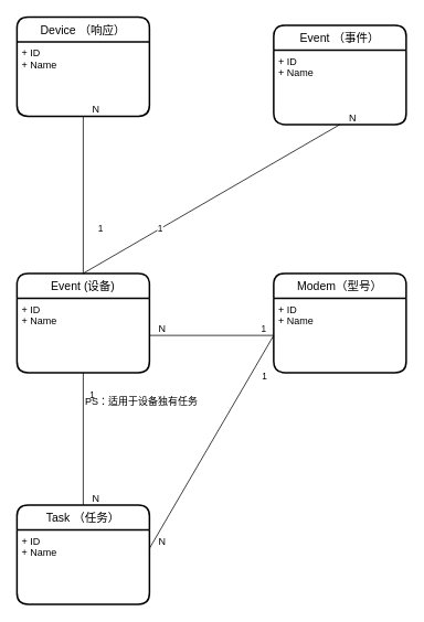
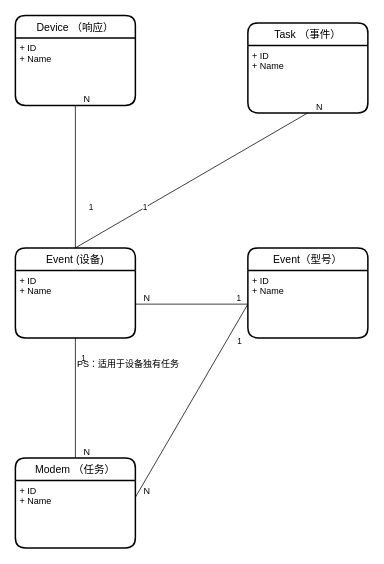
  <mxCell id="0" />
  <mxCell id="1" parent="0" />
  <mxCell id="2" value="Event (设备)" style="swimlane;childLayout=stackLayout;horizontal=1;startSize=30;horizontalStack=0;rounded=1;fontSize=14;fontStyle=0;strokeWidth=2;resizeParent=0;resizeLast=1;shadow=0;dashed=0;align=center;" vertex="1" parent="1"><mxGeometry x="20" y="330" width="160" height="120" as="geometry" /></mxCell>
  <mxCell id="3" value="+ ID&#10;+ Name" style="align=left;strokeColor=none;fillColor=none;spacingLeft=4;fontSize=12;verticalAlign=top;resizable=0;rotatable=0;part=1;" vertex="1" parent="2"><mxGeometry y="30" width="160" height="90" as="geometry" /></mxCell>
- <mxCell id="4" value="Modem（型号）" style="swimlane;childLayout=stackLayout;horizontal=1;startSize=30;horizontalStack=0;rounded=1;fontSize=14;fontStyle=0;strokeWidth=2;resizeParent=0;resizeLast=1;shadow=0;dashed=0;align=center;" vertex="1" parent="1"><mxGeometry x="330" y="330" width="160" height="120" as="geometry" /></mxCell>
+ <mxCell id="4" value="Event（型号）" style="swimlane;childLayout=stackLayout;horizontal=1;startSize=30;horizontalStack=0;rounded=1;fontSize=14;fontStyle=0;strokeWidth=2;resizeParent=0;resizeLast=1;shadow=0;dashed=0;align=center;" vertex="1" parent="1"><mxGeometry x="330" y="330" width="160" height="120" as="geometry" /></mxCell>
  <mxCell id="5" value="+ ID&#10;+ Name" style="align=left;strokeColor=none;fillColor=none;spacingLeft=4;fontSize=12;verticalAlign=top;resizable=0;rotatable=0;part=1;" vertex="1" parent="4"><mxGeometry y="30" width="160" height="90" as="geometry" /></mxCell>
- <mxCell id="6" value="Task （任务）" style="swimlane;childLayout=stackLayout;horizontal=1;startSize=30;horizontalStack=0;rounded=1;fontSize=14;fontStyle=0;strokeWidth=2;resizeParent=0;resizeLast=1;shadow=0;dashed=0;align=center;" vertex="1" parent="1"><mxGeometry x="20" y="610" width="160" height="120" as="geometry" /></mxCell>
+ <mxCell id="6" value="Modem （任务）" style="swimlane;childLayout=stackLayout;horizontal=1;startSize=30;horizontalStack=0;rounded=1;fontSize=14;fontStyle=0;strokeWidth=2;resizeParent=0;resizeLast=1;shadow=0;dashed=0;align=center;" vertex="1" parent="1"><mxGeometry x="20" y="610" width="160" height="120" as="geometry" /></mxCell>
  <mxCell id="7" value="+ ID&#10;+ Name" style="align=left;strokeColor=none;fillColor=none;spacingLeft=4;fontSize=12;verticalAlign=top;resizable=0;rotatable=0;part=1;" vertex="1" parent="6"><mxGeometry y="30" width="160" height="90" as="geometry" /></mxCell>
  <mxCell id="8" value="Device （响应）" style="swimlane;childLayout=stackLayout;horizontal=1;startSize=30;horizontalStack=0;rounded=1;fontSize=14;fontStyle=0;strokeWidth=2;resizeParent=0;resizeLast=1;shadow=0;dashed=0;align=center;" vertex="1" parent="1"><mxGeometry x="20" y="20" width="160" height="120" as="geometry" /></mxCell>
  <mxCell id="9" value="+ ID&#10;+ Name" style="align=left;strokeColor=none;fillColor=none;spacingLeft=4;fontSize=12;verticalAlign=top;resizable=0;rotatable=0;part=1;" vertex="1" parent="8"><mxGeometry y="30" width="160" height="90" as="geometry" /></mxCell>
- <mxCell id="10" value="Event （事件）" style="swimlane;childLayout=stackLayout;horizontal=1;startSize=30;horizontalStack=0;rounded=1;fontSize=14;fontStyle=0;strokeWidth=2;resizeParent=0;resizeLast=1;shadow=0;dashed=0;align=center;" vertex="1" parent="1"><mxGeometry x="330" y="30" width="160" height="120" as="geometry" /></mxCell>
+ <mxCell id="10" value="Task （事件）" style="swimlane;childLayout=stackLayout;horizontal=1;startSize=30;horizontalStack=0;rounded=1;fontSize=14;fontStyle=0;strokeWidth=2;resizeParent=0;resizeLast=1;shadow=0;dashed=0;align=center;" vertex="1" parent="1"><mxGeometry x="330" y="30" width="160" height="120" as="geometry" /></mxCell>
  <mxCell id="11" value="+ ID&#10;+ Name" style="align=left;strokeColor=none;fillColor=none;spacingLeft=4;fontSize=12;verticalAlign=top;resizable=0;rotatable=0;part=1;" vertex="1" parent="10"><mxGeometry y="30" width="160" height="90" as="geometry" /></mxCell>
  <mxCell id="12" value="" style="endArrow=none;html=1;rounded=0;exitX=0;exitY=0.5;exitDx=0;exitDy=0;entryX=1;entryY=0.5;entryDx=0;entryDy=0;" edge="1" parent="1" source="5" target="3"><mxGeometry relative="1" as="geometry"><mxPoint x="480" y="510" as="sourcePoint" /><mxPoint x="160" y="520" as="targetPoint" /></mxGeometry></mxCell>
  <mxCell id="13" value="N" style="resizable=0;html=1;align=right;verticalAlign=bottom;" connectable="0" vertex="1" parent="12"><mxGeometry x="1" relative="1" as="geometry"><mxPoint x="20" as="offset" /></mxGeometry></mxCell>
  <mxCell id="14" value="1" style="edgeLabel;html=1;align=center;verticalAlign=middle;resizable=0;points=[];" vertex="1" connectable="0" parent="12"><mxGeometry x="-0.537" y="2" relative="1" as="geometry"><mxPoint x="22" y="-11" as="offset" /></mxGeometry></mxCell>
  <mxCell id="15" value="" style="endArrow=none;html=1;rounded=0;exitX=0;exitY=0.5;exitDx=0;exitDy=0;entryX=1;entryY=0.25;entryDx=0;entryDy=0;" edge="1" parent="1" source="5" target="7"><mxGeometry relative="1" as="geometry"><mxPoint x="340" y="415" as="sourcePoint" /><mxPoint x="190" y="415" as="targetPoint" /></mxGeometry></mxCell>
  <mxCell id="16" value="N" style="resizable=0;html=1;align=right;verticalAlign=bottom;" connectable="0" vertex="1" parent="15"><mxGeometry x="1" relative="1" as="geometry"><mxPoint x="20" as="offset" /></mxGeometry></mxCell>
  <mxCell id="17" value="1" style="edgeLabel;html=1;align=center;verticalAlign=middle;resizable=0;points=[];" vertex="1" connectable="0" parent="15"><mxGeometry x="-0.537" y="2" relative="1" as="geometry"><mxPoint x="22" y="-11" as="offset" /></mxGeometry></mxCell>
  <mxCell id="18" value="" style="endArrow=none;html=1;rounded=0;exitX=0.5;exitY=1;exitDx=0;exitDy=0;entryX=0.5;entryY=0;entryDx=0;entryDy=0;" edge="1" parent="1" source="3" target="6"><mxGeometry relative="1" as="geometry"><mxPoint x="340" y="415" as="sourcePoint" /><mxPoint x="190" y="672.5" as="targetPoint" /></mxGeometry></mxCell>
  <mxCell id="19" value="N" style="resizable=0;html=1;align=right;verticalAlign=bottom;" connectable="0" vertex="1" parent="18"><mxGeometry x="1" relative="1" as="geometry"><mxPoint x="20" as="offset" /></mxGeometry></mxCell>
  <mxCell id="20" value="1" style="edgeLabel;html=1;align=center;verticalAlign=middle;resizable=0;points=[];" vertex="1" connectable="0" parent="18"><mxGeometry x="-0.537" y="2" relative="1" as="geometry"><mxPoint x="8" y="-11" as="offset" /></mxGeometry></mxCell>
  <mxCell id="21" value="PS：适用于设备独有任务" style="text;html=1;align=center;verticalAlign=middle;resizable=0;points=[];autosize=1;strokeColor=none;fillColor=none;" vertex="1" parent="1"><mxGeometry x="95" y="475" width="150" height="20" as="geometry" /></mxCell>
  <mxCell id="22" value="" style="endArrow=none;html=1;rounded=0;exitX=0.5;exitY=0;exitDx=0;exitDy=0;entryX=0.5;entryY=1;entryDx=0;entryDy=0;" edge="1" parent="1" source="2" target="9"><mxGeometry relative="1" as="geometry"><mxPoint x="340" y="415" as="sourcePoint" /><mxPoint x="190" y="415" as="targetPoint" /></mxGeometry></mxCell>
  <mxCell id="23" value="N" style="resizable=0;html=1;align=right;verticalAlign=bottom;" connectable="0" vertex="1" parent="22"><mxGeometry x="1" relative="1" as="geometry"><mxPoint x="20" as="offset" /></mxGeometry></mxCell>
  <mxCell id="24" value="1" style="edgeLabel;html=1;align=center;verticalAlign=middle;resizable=0;points=[];" vertex="1" connectable="0" parent="22"><mxGeometry x="-0.537" y="2" relative="1" as="geometry"><mxPoint x="22" y="-11" as="offset" /></mxGeometry></mxCell>
  <mxCell id="25" value="" style="endArrow=none;html=1;rounded=0;entryX=0.5;entryY=1;entryDx=0;entryDy=0;" edge="1" parent="1" target="11"><mxGeometry relative="1" as="geometry"><mxPoint x="100" y="330" as="sourcePoint" /><mxPoint x="110" y="150" as="targetPoint" /></mxGeometry></mxCell>
  <mxCell id="26" value="N" style="resizable=0;html=1;align=right;verticalAlign=bottom;" connectable="0" vertex="1" parent="25"><mxGeometry x="1" relative="1" as="geometry"><mxPoint x="20" as="offset" /></mxGeometry></mxCell>
  <mxCell id="27" value="1" style="edgeLabel;html=1;align=center;verticalAlign=middle;resizable=0;points=[];" vertex="1" connectable="0" parent="25"><mxGeometry x="-0.537" y="2" relative="1" as="geometry"><mxPoint x="22" y="-11" as="offset" /></mxGeometry></mxCell>
